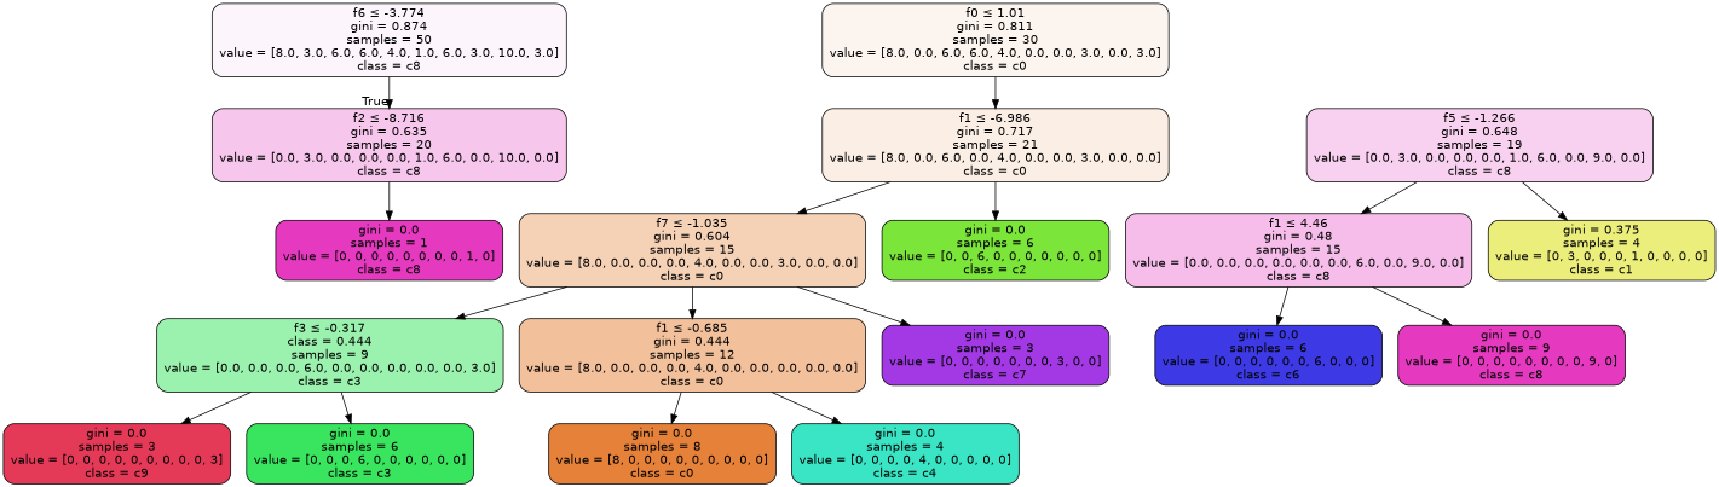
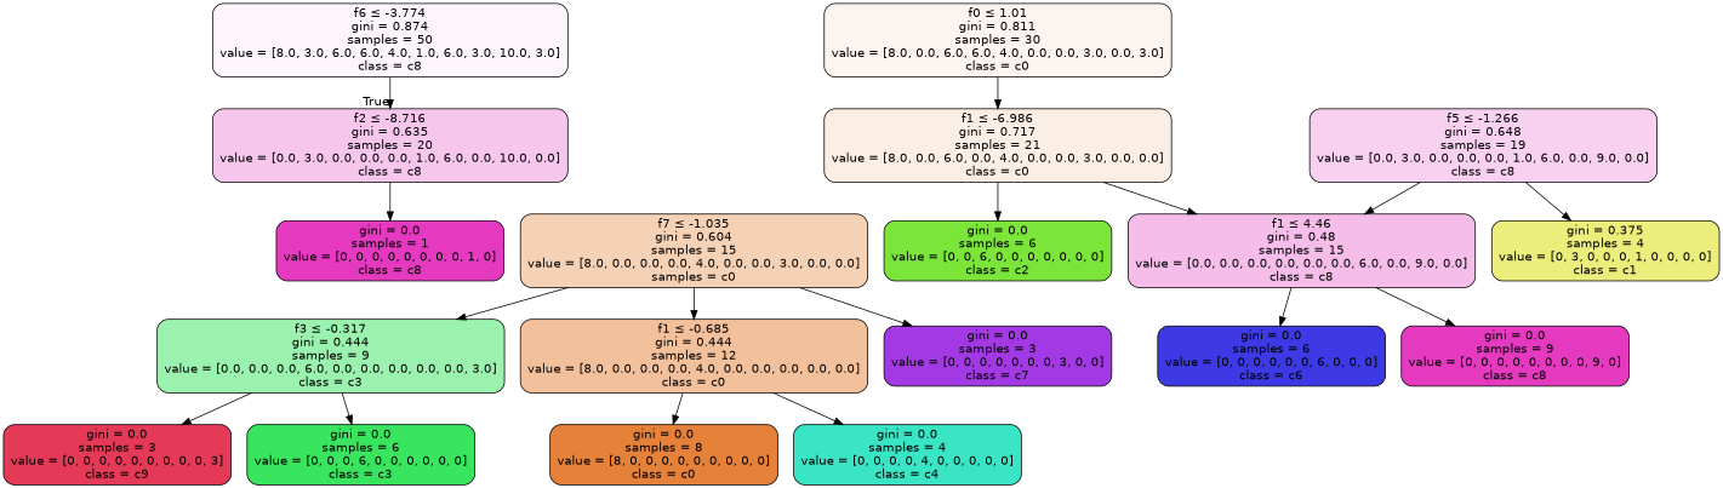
  digraph {
    node [color=black fillcolor="#e539c0ff" fontname=helvetica shape=box style="filled, rounded"]
    edge [fontname=helvetica]
    n1 [fillcolor="#e539c00c" label=<f6 &le; -3.774<br/>gini = 0.874<br/>samples = 50<br/>value = [8.0, 3.0, 6.0, 6.0, 4.0, 1.0, 6.0, 3.0, 10.0, 3.0]<br/>class = c8>]
    n2 [fillcolor="#e539c049" label=<f2 &le; -8.716<br/>gini = 0.635<br/>samples = 20<br/>value = [0.0, 3.0, 0.0, 0.0, 0.0, 1.0, 6.0, 0.0, 10.0, 0.0]<br/>class = c8>]
    n3 [label=<gini = 0.0<br/>samples = 1<br/>value = [0, 0, 0, 0, 0, 0, 0, 0, 1, 0]<br/>class = c8>]
    n4 [fillcolor="#e5813915" label=<f0 &le; 1.01<br/>gini = 0.811<br/>samples = 30<br/>value = [8.0, 0.0, 6.0, 6.0, 4.0, 0.0, 0.0, 3.0, 0.0, 3.0]<br/>class = c0>]
    n5 [fillcolor="#e5813922" label=<f1 &le; -6.986<br/>gini = 0.717<br/>samples = 21<br/>value = [8.0, 0.0, 6.0, 0.0, 4.0, 0.0, 0.0, 3.0, 0.0, 0.0]<br/>class = c0>]
    n6 [fillcolor="#e539c03b" label=<f5 &le; -1.266<br/>gini = 0.648<br/>samples = 19<br/>value = [0.0, 3.0, 0.0, 0.0, 0.0, 1.0, 6.0, 0.0, 9.0, 0.0]<br/>class = c8>]
    n7 [fillcolor="#e539c055" label=<f1 &le; 4.46<br/>gini = 0.48<br/>samples = 15<br/>value = [0.0, 0.0, 0.0, 0.0, 0.0, 0.0, 6.0, 0.0, 9.0, 0.0]<br/>class = c8>]
    n8 [fillcolor="#e2e539aa" label=<gini = 0.375<br/>samples = 4<br/>value = [0, 3, 0, 0, 0, 1, 0, 0, 0, 0]<br/>class = c1>]
    n9 [label=<gini = 0.0<br/>samples = 9<br/>value = [0, 0, 0, 0, 0, 0, 0, 0, 9, 0]<br/>class = c8>]
    n10 [fillcolor="#3c39e5ff" label=<gini = 0.0<br/>samples = 6<br/>value = [0, 0, 0, 0, 0, 0, 6, 0, 0, 0]<br/>class = c6>]
    n11 [fillcolor="#7be539ff" label=<gini = 0.0<br/>samples = 6<br/>value = [0, 0, 6, 0, 0, 0, 0, 0, 0, 0]<br/>class = c2>]
-   n12 [fillcolor="#e581395d" label=<f7 &le; -1.035<br/>gini = 0.604<br/>samples = 15<br/>value = [8.0, 0.0, 0.0, 0.0, 4.0, 0.0, 0.0, 3.0, 0.0, 0.0]<br/>class = c0>]
-   n13 [fillcolor="#39e55e80" label=<f3 &le; -0.317<br/>class = 0.444<br/>samples = 9<br/>value = [0.0, 0.0, 0.0, 6.0, 0.0, 0.0, 0.0, 0.0, 0.0, 3.0]<br/>class = c3>]
+   n12 [fillcolor="#e581395d" label=<f7 &le; -1.035<br/>gini = 0.604<br/>samples = 15<br/>value = [8.0, 0.0, 0.0, 0.0, 4.0, 0.0, 0.0, 3.0, 0.0, 0.0]<br/>samples = c0>]
+   n13 [fillcolor="#39e55e80" label=<f3 &le; -0.317<br/>gini = 0.444<br/>samples = 9<br/>value = [0.0, 0.0, 0.0, 6.0, 0.0, 0.0, 0.0, 0.0, 0.0, 3.0]<br/>class = c3>]
    n14 [fillcolor="#e53958ff" label=<gini = 0.0<br/>samples = 3<br/>value = [0, 0, 0, 0, 0, 0, 0, 0, 0, 3]<br/>class = c9>]
    n15 [fillcolor="#39e55eff" label=<gini = 0.0<br/>samples = 6<br/>value = [0, 0, 0, 6, 0, 0, 0, 0, 0, 0]<br/>class = c3>]
    n16 [fillcolor="#e5813980" label=<f1 &le; -0.685<br/>gini = 0.444<br/>samples = 12<br/>value = [8.0, 0.0, 0.0, 0.0, 4.0, 0.0, 0.0, 0.0, 0.0, 0.0]<br/>class = c0>]
    n17 [fillcolor="#a339e5ff" label=<gini = 0.0<br/>samples = 3<br/>value = [0, 0, 0, 0, 0, 0, 0, 3, 0, 0]<br/>class = c7>]
    n18 [fillcolor="#e58139ff" label=<gini = 0.0<br/>samples = 8<br/>value = [8, 0, 0, 0, 0, 0, 0, 0, 0, 0]<br/>class = c0>]
    n19 [fillcolor="#39e5c5ff" label=<gini = 0.0<br/>samples = 4<br/>value = [0, 0, 0, 0, 4, 0, 0, 0, 0, 0]<br/>class = c4>]
    n1 -> n2 [headlabel=True labelangle=45 labeldistance=2.5]
    n2 -> n3
    n4 -> n5
    n5 -> n11
-   n5 -> n12
+   n5 -> n7
    n6 -> n7
    n6 -> n8
    n7 -> n9
    n7 -> n10
    n12 -> n13
    n12 -> n16
    n12 -> n17
    n13 -> n14
    n13 -> n15
    n16 -> n18
    n16 -> n19
  }
